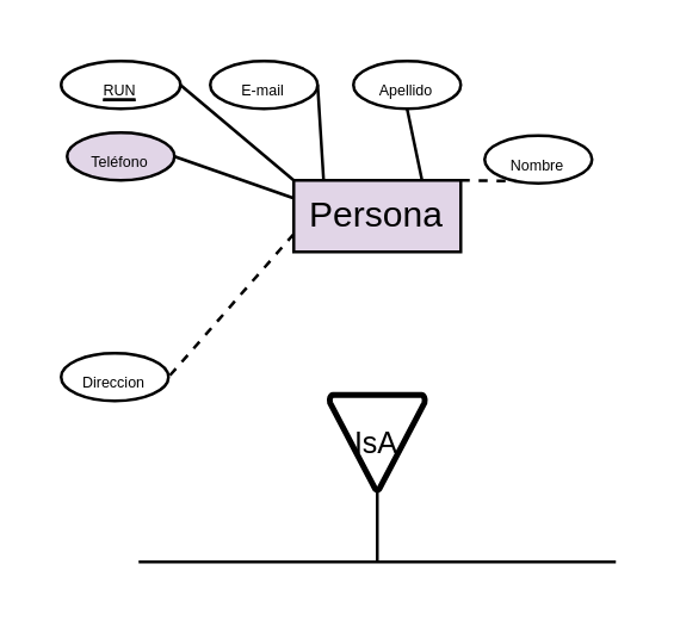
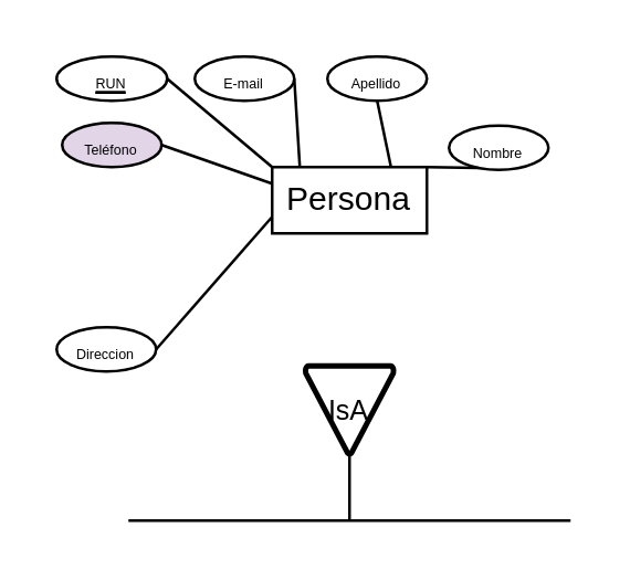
  <mxCell id="0" />
  <mxCell id="1" parent="0" />
- <mxCell id="2" value="&lt;span style=&quot;text-wrap-mode: nowrap;&quot;&gt;Persona&lt;/span&gt;" style="whiteSpace=wrap;html=1;align=center;fillColor=#e1d5e7;" vertex="1" parent="1"><mxGeometry x="98" y="60" width="56" height="24" as="geometry" /></mxCell>
+ <mxCell id="2" value="&lt;span style=&quot;text-wrap-mode: nowrap;&quot;&gt;Persona&lt;/span&gt;" style="whiteSpace=wrap;html=1;align=center;" vertex="1" parent="1"><mxGeometry x="98" y="60" width="56" height="24" as="geometry" /></mxCell>
  <mxCell id="3" value="&lt;span style=&quot;font-size: 5px;&quot;&gt;Teléfono&lt;/span&gt;" style="ellipse;whiteSpace=wrap;html=1;align=center;fillColor=#e1d5e7;" vertex="1" parent="1"><mxGeometry x="22" y="44" width="36" height="16" as="geometry" /></mxCell>
  <mxCell id="4" value="&lt;u style=&quot;font-size: 5px;&quot;&gt;RUN&lt;/u&gt;" style="ellipse;whiteSpace=wrap;html=1;align=center;fontStyle=4;" vertex="1" parent="1"><mxGeometry x="20" y="20" width="40" height="16" as="geometry" /></mxCell>
- <mxCell id="5" value="" style="endArrow=none;html=1;rounded=0;entryX=1;entryY=0.5;entryDx=0;entryDy=0;exitX=0;exitY=0.75;exitDx=0;exitDy=0;dashed=1;" edge="1" parent="1" source="2" target="9"><mxGeometry width="50" height="50" relative="1" as="geometry"><mxPoint x="77" y="124" as="sourcePoint" /><mxPoint x="70" y="108" as="targetPoint" /></mxGeometry></mxCell>
+ <mxCell id="5" value="" style="endArrow=none;html=1;rounded=0;entryX=1;entryY=0.5;entryDx=0;entryDy=0;exitX=0;exitY=0.75;exitDx=0;exitDy=0;" edge="1" parent="1" source="2" target="9"><mxGeometry width="50" height="50" relative="1" as="geometry"><mxPoint x="77" y="124" as="sourcePoint" /><mxPoint x="70" y="108" as="targetPoint" /></mxGeometry></mxCell>
  <mxCell id="6" value="&lt;span style=&quot;font-size: 5px;&quot;&gt;E-mail&lt;/span&gt;" style="ellipse;whiteSpace=wrap;html=1;align=center;" vertex="1" parent="1"><mxGeometry x="70" y="20" width="36" height="16" as="geometry" /></mxCell>
  <mxCell id="7" value="&lt;span style=&quot;font-size: 5px;&quot;&gt;Nombre&lt;/span&gt;" style="ellipse;whiteSpace=wrap;html=1;align=center;" vertex="1" parent="1"><mxGeometry x="162" y="45" width="36" height="16" as="geometry" /></mxCell>
  <mxCell id="8" value="&lt;span style=&quot;font-size: 5px;&quot;&gt;Apellido&lt;/span&gt;" style="ellipse;whiteSpace=wrap;html=1;align=center;" vertex="1" parent="1"><mxGeometry x="118" y="20" width="36" height="16" as="geometry" /></mxCell>
  <mxCell id="9" value="&lt;span style=&quot;font-size: 5px;&quot;&gt;Direccion&lt;/span&gt;" style="ellipse;whiteSpace=wrap;html=1;align=center;" vertex="1" parent="1"><mxGeometry x="20" y="118" width="36" height="16" as="geometry" /></mxCell>
  <mxCell id="10" value="" style="endArrow=none;html=1;rounded=0;entryX=1;entryY=0.5;entryDx=0;entryDy=0;exitX=0;exitY=0;exitDx=0;exitDy=0;" edge="1" parent="1" source="2"><mxGeometry width="50" height="50" relative="1" as="geometry"><mxPoint x="67" y="44" as="sourcePoint" /><mxPoint x="60" y="28" as="targetPoint" /></mxGeometry></mxCell>
  <mxCell id="11" value="" style="endArrow=none;html=1;rounded=0;entryX=1;entryY=0.5;entryDx=0;entryDy=0;exitX=0;exitY=0.25;exitDx=0;exitDy=0;" edge="1" parent="1" source="2"><mxGeometry width="50" height="50" relative="1" as="geometry"><mxPoint x="65" y="68" as="sourcePoint" /><mxPoint x="58" y="52" as="targetPoint" /></mxGeometry></mxCell>
  <mxCell id="12" value="" style="endArrow=none;html=1;rounded=0;entryX=1;entryY=0.5;entryDx=0;entryDy=0;" edge="1" parent="1"><mxGeometry width="50" height="50" relative="1" as="geometry"><mxPoint x="108" y="60" as="sourcePoint" /><mxPoint x="106" y="28" as="targetPoint" /></mxGeometry></mxCell>
  <mxCell id="13" value="" style="endArrow=none;html=1;rounded=0;entryX=0.5;entryY=1;entryDx=0;entryDy=0;exitX=0.256;exitY=-0.001;exitDx=0;exitDy=0;exitPerimeter=0;" edge="1" parent="1" target="8"><mxGeometry width="50" height="50" relative="1" as="geometry"><mxPoint x="141" y="60" as="sourcePoint" /><mxPoint x="134" y="44" as="targetPoint" /></mxGeometry></mxCell>
- <mxCell id="14" value="" style="endArrow=none;html=1;rounded=0;entryX=0.294;entryY=0.956;entryDx=0;entryDy=0;exitX=1;exitY=0;exitDx=0;exitDy=0;entryPerimeter=0;dashed=1;" edge="1" parent="1" source="2" target="7"><mxGeometry width="50" height="50" relative="1" as="geometry"><mxPoint x="165" y="60" as="sourcePoint" /><mxPoint x="158" y="44" as="targetPoint" /></mxGeometry></mxCell>
+ <mxCell id="14" value="" style="endArrow=none;html=1;rounded=0;entryX=0.294;entryY=0.956;entryDx=0;entryDy=0;exitX=1;exitY=0;exitDx=0;exitDy=0;entryPerimeter=0;" edge="1" parent="1" source="2" target="7"><mxGeometry width="50" height="50" relative="1" as="geometry"><mxPoint x="165" y="60" as="sourcePoint" /><mxPoint x="158" y="44" as="targetPoint" /></mxGeometry></mxCell>
  <mxCell id="15" value="&lt;font size=&quot;1&quot;&gt;IsA&lt;/font&gt;" style="strokeWidth=2;html=1;shape=mxgraph.flowchart.merge_or_storage;whiteSpace=wrap;verticalAlign=middle;labelPosition=center;verticalLabelPosition=middle;align=center;" vertex="1" parent="1"><mxGeometry x="110" y="132" width="32" height="32" as="geometry" /></mxCell>
  <mxCell id="16" value="" style="endArrow=none;html=1;rounded=0;" edge="1" parent="1"><mxGeometry relative="1" as="geometry"><mxPoint x="46" y="188" as="sourcePoint" /><mxPoint x="206" y="188" as="targetPoint" /></mxGeometry></mxCell>
  <mxCell id="17" value="" style="endArrow=none;html=1;rounded=0;entryX=0.5;entryY=1;entryDx=0;entryDy=0;" edge="1" parent="1"><mxGeometry width="50" height="50" relative="1" as="geometry"><mxPoint x="126" y="188" as="sourcePoint" /><mxPoint x="126" y="164" as="targetPoint" /><Array as="points"><mxPoint x="126" y="188" /></Array></mxGeometry></mxCell>
